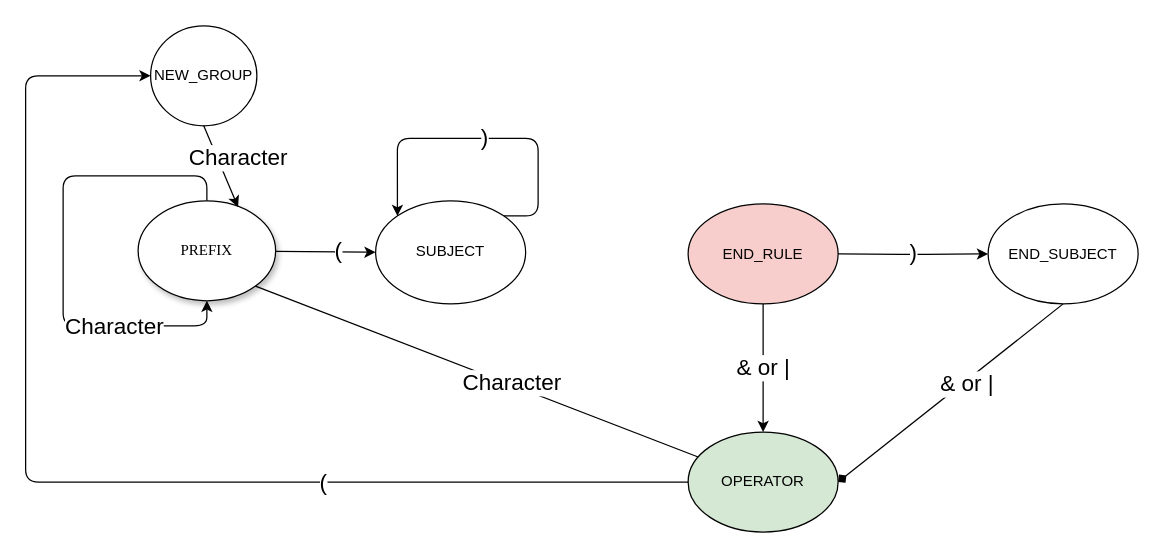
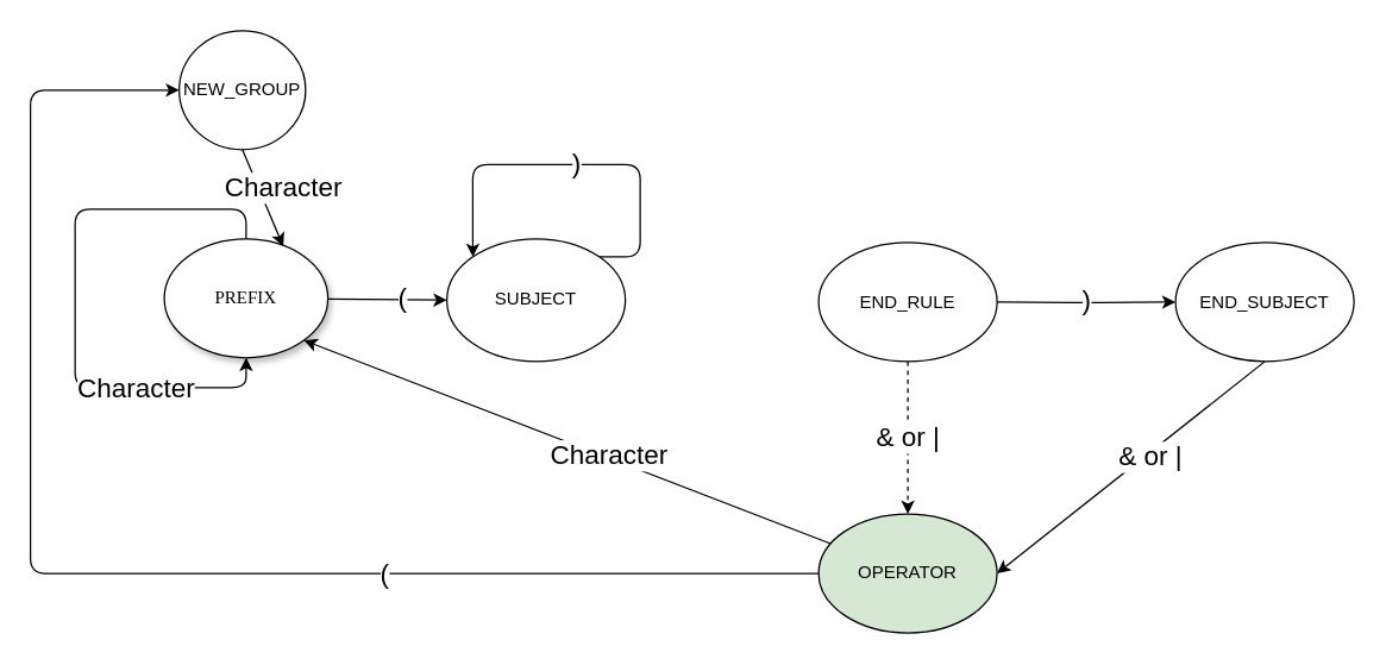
  <mxCell id="0" />
  <mxCell id="1" parent="0" />
  <mxCell id="2" value="PREFIX" style="ellipse;whiteSpace=wrap;html=1;rounded=0;shadow=1;comic=0;labelBackgroundColor=none;strokeWidth=1;fontFamily=Verdana;fontSize=12;align=center;" parent="1" vertex="1"><mxGeometry x="110" y="160" width="110" height="80" as="geometry" /></mxCell>
  <mxCell id="3" value="SUBJECT" style="ellipse;whiteSpace=wrap;html=1;" parent="1" vertex="1"><mxGeometry x="300" y="160" width="120" height="82.5" as="geometry" /></mxCell>
  <mxCell id="4" value="" style="edgeStyle=segmentEdgeStyle;endArrow=classic;html=1;entryX=0.5;entryY=1;entryDx=0;entryDy=0;exitX=0.5;exitY=0;exitDx=0;exitDy=0;" parent="1" source="2" target="2" edge="1"><mxGeometry width="50" height="50" relative="1" as="geometry"><mxPoint x="148" y="180" as="sourcePoint" /><mxPoint x="110" y="270" as="targetPoint" /><Array as="points"><mxPoint x="165" y="140" /><mxPoint x="50" y="140" /><mxPoint x="50" y="260" /><mxPoint x="165" y="260" /></Array></mxGeometry></mxCell>
  <mxCell id="5" value="&lt;font style=&quot;font-size: 18px&quot;&gt;Character&lt;/font&gt;" style="text;html=1;align=center;verticalAlign=middle;resizable=0;points=[];labelBackgroundColor=#ffffff;" parent="4" vertex="1" connectable="0"><mxGeometry x="0.066" relative="1" as="geometry"><mxPoint x="40" y="47" as="offset" /></mxGeometry></mxCell>
  <mxCell id="6" value="NEW_GROUP" style="ellipse;whiteSpace=wrap;html=1;" parent="1" vertex="1"><mxGeometry x="120" y="20" width="85" height="80" as="geometry" /></mxCell>
  <mxCell id="7" value="&lt;font style=&quot;font-size: 18px&quot;&gt;Character&lt;/font&gt;" style="endArrow=classic;html=1;exitX=0.5;exitY=1;exitDx=0;exitDy=0;entryX=0.727;entryY=0.063;entryDx=0;entryDy=0;entryPerimeter=0;" parent="1" source="6" target="2" edge="1"><mxGeometry x="-0.007" y="15" width="50" height="50" relative="1" as="geometry"><mxPoint x="470" y="120" as="sourcePoint" /><mxPoint x="520" y="70" as="targetPoint" /><mxPoint as="offset" /></mxGeometry></mxCell>
  <mxCell id="8" value="" style="edgeStyle=segmentEdgeStyle;endArrow=classic;html=1;exitX=1;exitY=0;exitDx=0;exitDy=0;entryX=0;entryY=0;entryDx=0;entryDy=0;" parent="1" source="3" target="3" edge="1"><mxGeometry width="50" height="50" relative="1" as="geometry"><mxPoint x="470" y="120" as="sourcePoint" /><mxPoint x="300" y="150" as="targetPoint" /><Array as="points"><mxPoint x="430" y="172" /><mxPoint x="430" y="110" /><mxPoint x="317" y="110" /></Array></mxGeometry></mxCell>
  <mxCell id="9" value="&lt;font style=&quot;font-size: 18px&quot;&gt;)&lt;/font&gt;" style="text;html=1;align=center;verticalAlign=middle;resizable=0;points=[];labelBackgroundColor=#ffffff;" parent="8" vertex="1" connectable="0"><mxGeometry x="0.003" y="-1" relative="1" as="geometry"><mxPoint as="offset" /></mxGeometry></mxCell>
- <mxCell id="10" value="END_RULE" style="ellipse;whiteSpace=wrap;html=1;fillColor=#f8cecc;" parent="1" vertex="1"><mxGeometry x="550" y="162.5" width="120" height="80" as="geometry" /></mxCell>
+ <mxCell id="10" value="END_RULE" style="ellipse;whiteSpace=wrap;html=1;" parent="1" vertex="1"><mxGeometry x="550" y="162.5" width="120" height="80" as="geometry" /></mxCell>
  <mxCell id="11" value="END_SUBJECT" style="ellipse;whiteSpace=wrap;html=1;" parent="1" vertex="1"><mxGeometry x="790" y="162.5" width="120" height="80" as="geometry" /></mxCell>
  <mxCell id="12" value="&lt;font style=&quot;font-size: 18px&quot;&gt;)&lt;/font&gt;" style="endArrow=classic;html=1;exitX=1;exitY=0.5;exitDx=0;exitDy=0;" parent="1" source="10" target="11" edge="1"><mxGeometry x="0.0" width="50" height="50" relative="1" as="geometry"><mxPoint x="470" y="390" as="sourcePoint" /><mxPoint x="520" y="340" as="targetPoint" /><Array as="points"><mxPoint x="730" y="203" /></Array><mxPoint y="-1" as="offset" /></mxGeometry></mxCell>
  <mxCell id="13" value="OPERATOR" style="ellipse;whiteSpace=wrap;html=1;fillColor=#d5e8d4;" parent="1" vertex="1"><mxGeometry x="550" y="345" width="120" height="80" as="geometry" /></mxCell>
- <mxCell id="14" value="&lt;font style=&quot;font-size: 18px&quot;&gt;&amp;amp; or |&lt;/font&gt;" style="endArrow=classic;html=1;entryX=0.5;entryY=0;entryDx=0;entryDy=0;exitX=0.5;exitY=1;exitDx=0;exitDy=0;" parent="1" source="10" target="13" edge="1"><mxGeometry width="50" height="50" relative="1" as="geometry"><mxPoint x="470" y="390" as="sourcePoint" /><mxPoint x="520" y="340" as="targetPoint" /></mxGeometry></mxCell>
- <mxCell id="15" value="" style="endArrow=diamond;html=1;exitX=0.5;exitY=1;exitDx=0;exitDy=0;entryX=1;entryY=0.5;entryDx=0;entryDy=0;" parent="1" source="11" target="13" edge="1"><mxGeometry width="50" height="50" relative="1" as="geometry"><mxPoint x="470" y="390" as="sourcePoint" /><mxPoint x="520" y="340" as="targetPoint" /></mxGeometry></mxCell>
+ <mxCell id="14" value="&lt;font style=&quot;font-size: 18px&quot;&gt;&amp;amp; or |&lt;/font&gt;" style="endArrow=classic;html=1;entryX=0.5;entryY=0;entryDx=0;entryDy=0;exitX=0.5;exitY=1;exitDx=0;exitDy=0;dashed=1;" parent="1" source="10" target="13" edge="1"><mxGeometry width="50" height="50" relative="1" as="geometry"><mxPoint x="470" y="390" as="sourcePoint" /><mxPoint x="520" y="340" as="targetPoint" /></mxGeometry></mxCell>
+ <mxCell id="15" value="" style="endArrow=classic;html=1;exitX=0.5;exitY=1;exitDx=0;exitDy=0;entryX=1;entryY=0.5;entryDx=0;entryDy=0;" parent="1" source="11" target="13" edge="1"><mxGeometry width="50" height="50" relative="1" as="geometry"><mxPoint x="470" y="390" as="sourcePoint" /><mxPoint x="520" y="340" as="targetPoint" /></mxGeometry></mxCell>
  <mxCell id="16" value="&lt;font style=&quot;font-size: 18px&quot;&gt;&amp;amp; or |&lt;/font&gt;" style="text;html=1;align=center;verticalAlign=middle;resizable=0;points=[];labelBackgroundColor=#ffffff;" parent="15" vertex="1" connectable="0"><mxGeometry x="-0.118" y="2" relative="1" as="geometry"><mxPoint as="offset" /></mxGeometry></mxCell>
  <mxCell id="17" value="" style="edgeStyle=segmentEdgeStyle;endArrow=classic;html=1;exitX=0;exitY=0.5;exitDx=0;exitDy=0;entryX=0;entryY=0.5;entryDx=0;entryDy=0;" parent="1" source="13" target="6" edge="1"><mxGeometry width="50" height="50" relative="1" as="geometry"><mxPoint x="553" y="390" as="sourcePoint" /><mxPoint x="20" y="10" as="targetPoint" /><Array as="points"><mxPoint x="20" y="385" /><mxPoint x="20" y="60" /></Array></mxGeometry></mxCell>
  <mxCell id="18" value="&lt;font style=&quot;font-size: 18px&quot;&gt;(&lt;/font&gt;" style="text;html=1;align=center;verticalAlign=middle;resizable=0;points=[];labelBackgroundColor=#ffffff;" parent="17" vertex="1" connectable="0"><mxGeometry x="-0.386" y="5" relative="1" as="geometry"><mxPoint y="-5" as="offset" /></mxGeometry></mxCell>
  <mxCell id="19" value="" style="endArrow=classic;html=1;entryX=0;entryY=0.5;entryDx=0;entryDy=0;" parent="1" source="2" target="3" edge="1"><mxGeometry width="50" height="50" relative="1" as="geometry"><mxPoint x="470" y="390" as="sourcePoint" /><mxPoint x="520" y="340" as="targetPoint" /></mxGeometry></mxCell>
  <mxCell id="20" value="&lt;font style=&quot;font-size: 18px&quot;&gt;(&lt;/font&gt;" style="text;html=1;align=center;verticalAlign=middle;resizable=0;points=[];labelBackgroundColor=#ffffff;" parent="19" vertex="1" connectable="0"><mxGeometry x="0.225" y="1" relative="1" as="geometry"><mxPoint as="offset" /></mxGeometry></mxCell>
- <mxCell id="21" value="" style="endArrow=none;html=1;entryX=1;entryY=1;entryDx=0;entryDy=0;" parent="1" source="13" target="2" edge="1"><mxGeometry width="50" height="50" relative="1" as="geometry"><mxPoint x="470" y="390" as="sourcePoint" /><mxPoint x="520" y="340" as="targetPoint" /></mxGeometry></mxCell>
+ <mxCell id="21" value="" style="endArrow=classic;html=1;entryX=1;entryY=1;entryDx=0;entryDy=0;" parent="1" source="13" target="2" edge="1"><mxGeometry width="50" height="50" relative="1" as="geometry"><mxPoint x="470" y="390" as="sourcePoint" /><mxPoint x="520" y="340" as="targetPoint" /></mxGeometry></mxCell>
  <mxCell id="22" value="&lt;font style=&quot;font-size: 18px&quot;&gt;Character&lt;/font&gt;" style="text;html=1;align=center;verticalAlign=middle;resizable=0;points=[];labelBackgroundColor=#ffffff;" parent="21" vertex="1" connectable="0"><mxGeometry x="-0.154" y="-2" relative="1" as="geometry"><mxPoint as="offset" /></mxGeometry></mxCell>
